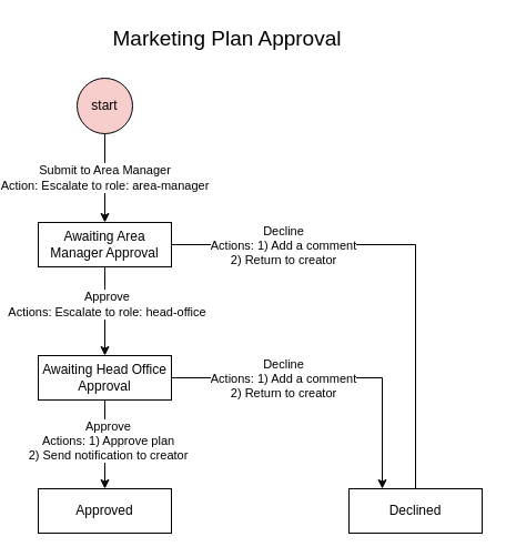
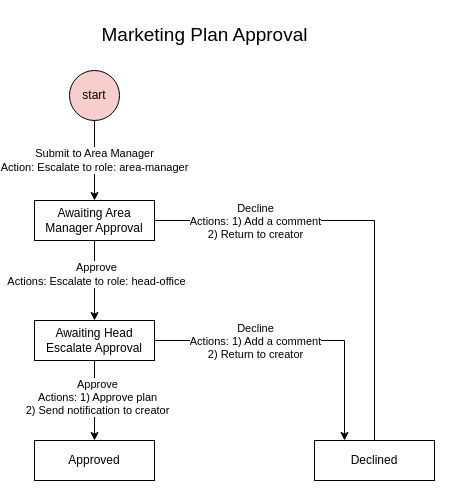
  <mxCell id="0" />
  <mxCell id="1" parent="0" />
  <mxCell id="2" value="Marketing Plan Approval" style="text;html=1;strokeColor=none;fillColor=none;align=center;verticalAlign=middle;rounded=0;fontSize=19;" vertex="1" parent="1"><mxGeometry x="160" y="20" width="60" height="30" as="geometry" /></mxCell>
  <mxCell id="3" value="start" style="ellipse;whiteSpace=wrap;html=1;fillColor=#f8cecc;" vertex="1" parent="1"><mxGeometry x="55" y="70" width="50" height="50" as="geometry" /></mxCell>
  <mxCell id="4" value="Submit to Area Manager&lt;br&gt;Action: Escalate to role: area-manager" style="edgeStyle=orthogonalEdgeStyle;rounded=0;orthogonalLoop=1;jettySize=auto;html=1;exitX=0.5;exitY=1;exitDx=0;exitDy=0;" edge="1" parent="1" source="3" target="9"><mxGeometry relative="1" as="geometry"><mxPoint x="80" y="240" as="sourcePoint" /></mxGeometry></mxCell>
  <mxCell id="5" style="edgeStyle=orthogonalEdgeStyle;rounded=0;orthogonalLoop=1;jettySize=auto;html=1;exitX=0.5;exitY=1;exitDx=0;exitDy=0;" edge="1" parent="1" source="9" target="14"><mxGeometry relative="1" as="geometry" /></mxCell>
  <mxCell id="6" value="Approve&lt;br style=&quot;border-color: var(--border-color);&quot;&gt;Actions: Escalate to role: head-office" style="edgeLabel;html=1;align=center;verticalAlign=middle;resizable=0;points=[];" vertex="1" connectable="0" parent="5"><mxGeometry x="-0.175" y="1" relative="1" as="geometry"><mxPoint as="offset" /></mxGeometry></mxCell>
  <mxCell id="7" style="edgeStyle=orthogonalEdgeStyle;rounded=0;orthogonalLoop=1;jettySize=auto;html=1;exitX=1;exitY=0.5;exitDx=0;exitDy=0;entryX=0.5;entryY=0;entryDx=0;entryDy=0;endArrow=none;" edge="1" parent="1" source="9" target="16"><mxGeometry relative="1" as="geometry" /></mxCell>
  <mxCell id="8" value="Decline&lt;br style=&quot;border-color: var(--border-color);&quot;&gt;Actions: 1) Add a comment&lt;br style=&quot;border-color: var(--border-color);&quot;&gt;2) Return to creator" style="edgeLabel;html=1;align=center;verticalAlign=middle;resizable=0;points=[];" vertex="1" connectable="0" parent="7"><mxGeometry x="-0.006" y="1" relative="1" as="geometry"><mxPoint x="-119" y="1" as="offset" /></mxGeometry></mxCell>
  <mxCell id="9" value="Awaiting Area Manager Approval" style="rounded=0;whiteSpace=wrap;html=1;" vertex="1" parent="1"><mxGeometry x="20" y="200" width="120" height="40" as="geometry" /></mxCell>
  <mxCell id="10" style="edgeStyle=orthogonalEdgeStyle;rounded=0;orthogonalLoop=1;jettySize=auto;html=1;exitX=1;exitY=0.5;exitDx=0;exitDy=0;entryX=0.25;entryY=0;entryDx=0;entryDy=0;" edge="1" parent="1" source="14" target="16"><mxGeometry relative="1" as="geometry" /></mxCell>
  <mxCell id="11" value="Decline&lt;br style=&quot;border-color: var(--border-color);&quot;&gt;Actions: 1) Add a comment&lt;br style=&quot;border-color: var(--border-color);&quot;&gt;2) Return to creator" style="edgeLabel;html=1;align=center;verticalAlign=middle;resizable=0;points=[];" vertex="1" connectable="0" parent="10"><mxGeometry x="0.391" y="1" relative="1" as="geometry"><mxPoint x="-91" y="-12" as="offset" /></mxGeometry></mxCell>
  <mxCell id="12" style="edgeStyle=orthogonalEdgeStyle;rounded=0;orthogonalLoop=1;jettySize=auto;html=1;exitX=0.5;exitY=1;exitDx=0;exitDy=0;entryX=0.5;entryY=0;entryDx=0;entryDy=0;" edge="1" parent="1" source="14" target="15"><mxGeometry relative="1" as="geometry" /></mxCell>
  <mxCell id="13" value="Approve&lt;br style=&quot;border-color: var(--border-color);&quot;&gt;Actions: 1) Approve plan&lt;br&gt;2) Send notification to creator" style="edgeLabel;html=1;align=center;verticalAlign=middle;resizable=0;points=[];" vertex="1" connectable="0" parent="12"><mxGeometry x="-0.1" y="2" relative="1" as="geometry"><mxPoint as="offset" /></mxGeometry></mxCell>
- <mxCell id="14" value="Awaiting Head Office Approval" style="rounded=0;whiteSpace=wrap;html=1;" vertex="1" parent="1"><mxGeometry x="20" y="320" width="120" height="40" as="geometry" /></mxCell>
+ <mxCell id="14" value="Awaiting Head Escalate Approval" style="rounded=0;whiteSpace=wrap;html=1;" vertex="1" parent="1"><mxGeometry x="20" y="320" width="120" height="40" as="geometry" /></mxCell>
  <mxCell id="15" value="Approved" style="rounded=0;whiteSpace=wrap;html=1;" vertex="1" parent="1"><mxGeometry x="20" y="440" width="120" height="40" as="geometry" /></mxCell>
  <mxCell id="16" value="Declined" style="rounded=0;whiteSpace=wrap;html=1;" vertex="1" parent="1"><mxGeometry x="300" y="440" width="120" height="40" as="geometry" /></mxCell>
